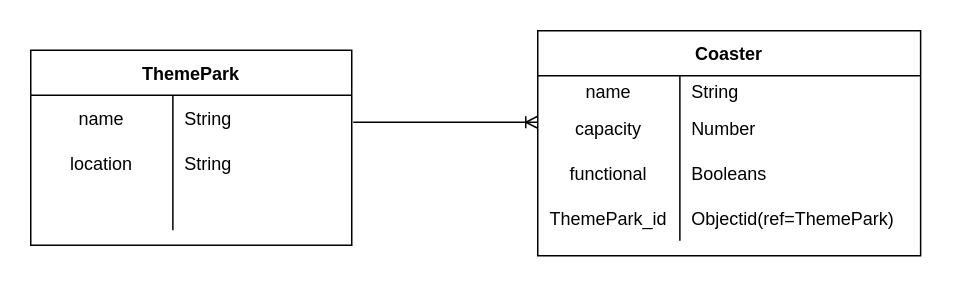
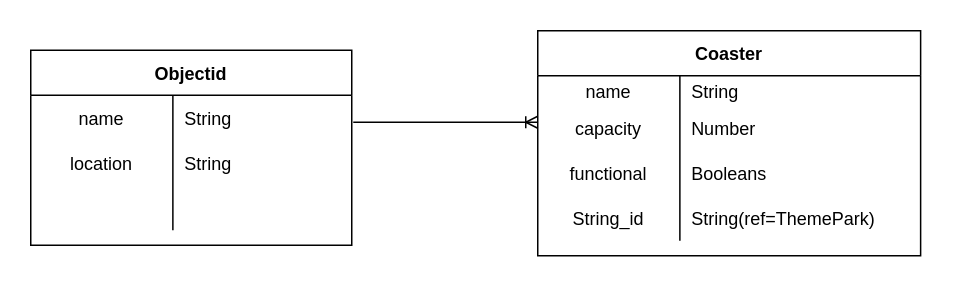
  <mxCell id="0" />
  <mxCell id="1" parent="0" />
- <mxCell id="2" value="ThemePark" style="shape=table;startSize=30;container=1;collapsible=1;childLayout=tableLayout;fixedRows=1;rowLines=0;fontStyle=1;align=center;resizeLast=1;" parent="1" vertex="1"><mxGeometry x="20" y="33" width="214" height="130" as="geometry" /></mxCell>
+ <mxCell id="2" value="Objectid" style="shape=table;startSize=30;container=1;collapsible=1;childLayout=tableLayout;fixedRows=1;rowLines=0;fontStyle=1;align=center;resizeLast=1;" parent="1" vertex="1"><mxGeometry x="20" y="33" width="214" height="130" as="geometry" /></mxCell>
  <mxCell id="3" value="" style="shape=tableRow;horizontal=0;startSize=0;swimlaneHead=0;swimlaneBody=0;fillColor=none;collapsible=0;dropTarget=0;points=[[0,0.5],[1,0.5]];portConstraint=eastwest;top=0;left=0;right=0;bottom=0;" parent="2" vertex="1"><mxGeometry y="30" width="214" height="30" as="geometry" /></mxCell>
  <mxCell id="4" value="name" style="shape=partialRectangle;connectable=0;fillColor=none;top=0;left=0;bottom=0;right=0;editable=1;overflow=hidden;" parent="3" vertex="1"><mxGeometry width="94.75" height="30" as="geometry"><mxRectangle width="94.75" height="30" as="alternateBounds" /></mxGeometry></mxCell>
  <mxCell id="5" value="String" style="shape=partialRectangle;connectable=0;fillColor=none;top=0;left=0;bottom=0;right=0;align=left;spacingLeft=6;overflow=hidden;" parent="3" vertex="1"><mxGeometry x="94.75" width="119.25" height="30" as="geometry"><mxRectangle width="119.25" height="30" as="alternateBounds" /></mxGeometry></mxCell>
  <mxCell id="6" value="" style="shape=tableRow;horizontal=0;startSize=0;swimlaneHead=0;swimlaneBody=0;fillColor=none;collapsible=0;dropTarget=0;points=[[0,0.5],[1,0.5]];portConstraint=eastwest;top=0;left=0;right=0;bottom=0;" parent="2" vertex="1"><mxGeometry y="60" width="214" height="30" as="geometry" /></mxCell>
  <mxCell id="7" value="location" style="shape=partialRectangle;connectable=0;fillColor=none;top=0;left=0;bottom=0;right=0;editable=1;overflow=hidden;" parent="6" vertex="1"><mxGeometry width="94.75" height="30" as="geometry"><mxRectangle width="94.75" height="30" as="alternateBounds" /></mxGeometry></mxCell>
  <mxCell id="8" value="String" style="shape=partialRectangle;connectable=0;fillColor=none;top=0;left=0;bottom=0;right=0;align=left;spacingLeft=6;overflow=hidden;" parent="6" vertex="1"><mxGeometry x="94.75" width="119.25" height="30" as="geometry"><mxRectangle width="119.25" height="30" as="alternateBounds" /></mxGeometry></mxCell>
  <mxCell id="9" value="" style="shape=tableRow;horizontal=0;startSize=0;swimlaneHead=0;swimlaneBody=0;fillColor=none;collapsible=0;dropTarget=0;points=[[0,0.5],[1,0.5]];portConstraint=eastwest;top=0;left=0;right=0;bottom=0;" parent="2" vertex="1"><mxGeometry y="90" width="214" height="30" as="geometry" /></mxCell>
  <mxCell id="10" value="" style="shape=partialRectangle;connectable=0;fillColor=none;top=0;left=0;bottom=0;right=0;editable=1;overflow=hidden;" parent="9" vertex="1"><mxGeometry width="94.75" height="30" as="geometry"><mxRectangle width="94.75" height="30" as="alternateBounds" /></mxGeometry></mxCell>
  <mxCell id="11" value="" style="shape=partialRectangle;connectable=0;fillColor=none;top=0;left=0;bottom=0;right=0;align=left;spacingLeft=6;overflow=hidden;" parent="9" vertex="1"><mxGeometry x="94.75" width="119.25" height="30" as="geometry"><mxRectangle width="119.25" height="30" as="alternateBounds" /></mxGeometry></mxCell>
  <mxCell id="12" value="Coaster" style="shape=table;startSize=30;container=1;collapsible=1;childLayout=tableLayout;fixedRows=1;rowLines=0;fontStyle=1;align=center;resizeLast=1;" parent="1" vertex="1"><mxGeometry x="358" y="20" width="255.25" height="150" as="geometry" /></mxCell>
  <mxCell id="13" value="" style="shape=tableRow;horizontal=0;startSize=0;swimlaneHead=0;swimlaneBody=0;fillColor=none;collapsible=0;dropTarget=0;points=[[0,0.5],[1,0.5]];portConstraint=eastwest;top=0;left=0;right=0;bottom=0;" parent="12" vertex="1"><mxGeometry y="30" width="255.25" height="20" as="geometry" /></mxCell>
  <mxCell id="14" value="name" style="shape=partialRectangle;connectable=0;fillColor=none;top=0;left=0;bottom=0;right=0;editable=1;overflow=hidden;" parent="13" vertex="1"><mxGeometry width="94.75" height="20" as="geometry"><mxRectangle width="94.75" height="20" as="alternateBounds" /></mxGeometry></mxCell>
  <mxCell id="15" value="String" style="shape=partialRectangle;connectable=0;fillColor=none;top=0;left=0;bottom=0;right=0;align=left;spacingLeft=6;overflow=hidden;" parent="13" vertex="1"><mxGeometry x="94.75" width="160.5" height="20" as="geometry"><mxRectangle width="160.5" height="20" as="alternateBounds" /></mxGeometry></mxCell>
  <mxCell id="16" value="" style="shape=tableRow;horizontal=0;startSize=0;swimlaneHead=0;swimlaneBody=0;fillColor=none;collapsible=0;dropTarget=0;points=[[0,0.5],[1,0.5]];portConstraint=eastwest;top=0;left=0;right=0;bottom=0;" parent="12" vertex="1"><mxGeometry y="50" width="255.25" height="30" as="geometry" /></mxCell>
  <mxCell id="17" value="capacity" style="shape=partialRectangle;connectable=0;fillColor=none;top=0;left=0;bottom=0;right=0;editable=1;overflow=hidden;" parent="16" vertex="1"><mxGeometry width="94.75" height="30" as="geometry"><mxRectangle width="94.75" height="30" as="alternateBounds" /></mxGeometry></mxCell>
  <mxCell id="18" value="Number" style="shape=partialRectangle;connectable=0;fillColor=none;top=0;left=0;bottom=0;right=0;align=left;spacingLeft=6;overflow=hidden;" parent="16" vertex="1"><mxGeometry x="94.75" width="160.5" height="30" as="geometry"><mxRectangle width="160.5" height="30" as="alternateBounds" /></mxGeometry></mxCell>
  <mxCell id="19" value="" style="shape=tableRow;horizontal=0;startSize=0;swimlaneHead=0;swimlaneBody=0;fillColor=none;collapsible=0;dropTarget=0;points=[[0,0.5],[1,0.5]];portConstraint=eastwest;top=0;left=0;right=0;bottom=0;" vertex="1" parent="12"><mxGeometry y="80" width="255.25" height="30" as="geometry" /></mxCell>
  <mxCell id="20" value="functional" style="shape=partialRectangle;connectable=0;fillColor=none;top=0;left=0;bottom=0;right=0;editable=1;overflow=hidden;" vertex="1" parent="19"><mxGeometry width="94.75" height="30" as="geometry"><mxRectangle width="94.75" height="30" as="alternateBounds" /></mxGeometry></mxCell>
  <mxCell id="21" value="Booleans" style="shape=partialRectangle;connectable=0;fillColor=none;top=0;left=0;bottom=0;right=0;align=left;spacingLeft=6;overflow=hidden;" vertex="1" parent="19"><mxGeometry x="94.75" width="160.5" height="30" as="geometry"><mxRectangle width="160.5" height="30" as="alternateBounds" /></mxGeometry></mxCell>
  <mxCell id="22" value="" style="shape=tableRow;horizontal=0;startSize=0;swimlaneHead=0;swimlaneBody=0;fillColor=none;collapsible=0;dropTarget=0;points=[[0,0.5],[1,0.5]];portConstraint=eastwest;top=0;left=0;right=0;bottom=0;" parent="12" vertex="1"><mxGeometry y="110" width="255.25" height="30" as="geometry" /></mxCell>
- <mxCell id="23" value="ThemePark_id" style="shape=partialRectangle;connectable=0;fillColor=none;top=0;left=0;bottom=0;right=0;editable=1;overflow=hidden;" parent="22" vertex="1"><mxGeometry width="94.75" height="30" as="geometry"><mxRectangle width="94.75" height="30" as="alternateBounds" /></mxGeometry></mxCell>
- <mxCell id="24" value="Objectid(ref=ThemePark)" style="shape=partialRectangle;connectable=0;fillColor=none;top=0;left=0;bottom=0;right=0;align=left;spacingLeft=6;overflow=hidden;" parent="22" vertex="1"><mxGeometry x="94.75" width="160.5" height="30" as="geometry"><mxRectangle width="160.5" height="30" as="alternateBounds" /></mxGeometry></mxCell>
+ <mxCell id="23" value="String_id" style="shape=partialRectangle;connectable=0;fillColor=none;top=0;left=0;bottom=0;right=0;editable=1;overflow=hidden;" parent="22" vertex="1"><mxGeometry width="94.75" height="30" as="geometry"><mxRectangle width="94.75" height="30" as="alternateBounds" /></mxGeometry></mxCell>
+ <mxCell id="24" value="String(ref=ThemePark)" style="shape=partialRectangle;connectable=0;fillColor=none;top=0;left=0;bottom=0;right=0;align=left;spacingLeft=6;overflow=hidden;" parent="22" vertex="1"><mxGeometry x="94.75" width="160.5" height="30" as="geometry"><mxRectangle width="160.5" height="30" as="alternateBounds" /></mxGeometry></mxCell>
  <mxCell id="25" value="" style="edgeStyle=entityRelationEdgeStyle;fontSize=12;html=1;endArrow=ERoneToMany;rounded=0;" parent="1" edge="1"><mxGeometry width="100" height="100" relative="1" as="geometry"><mxPoint x="235" y="81" as="sourcePoint" /><mxPoint x="358" y="81" as="targetPoint" /></mxGeometry></mxCell>
